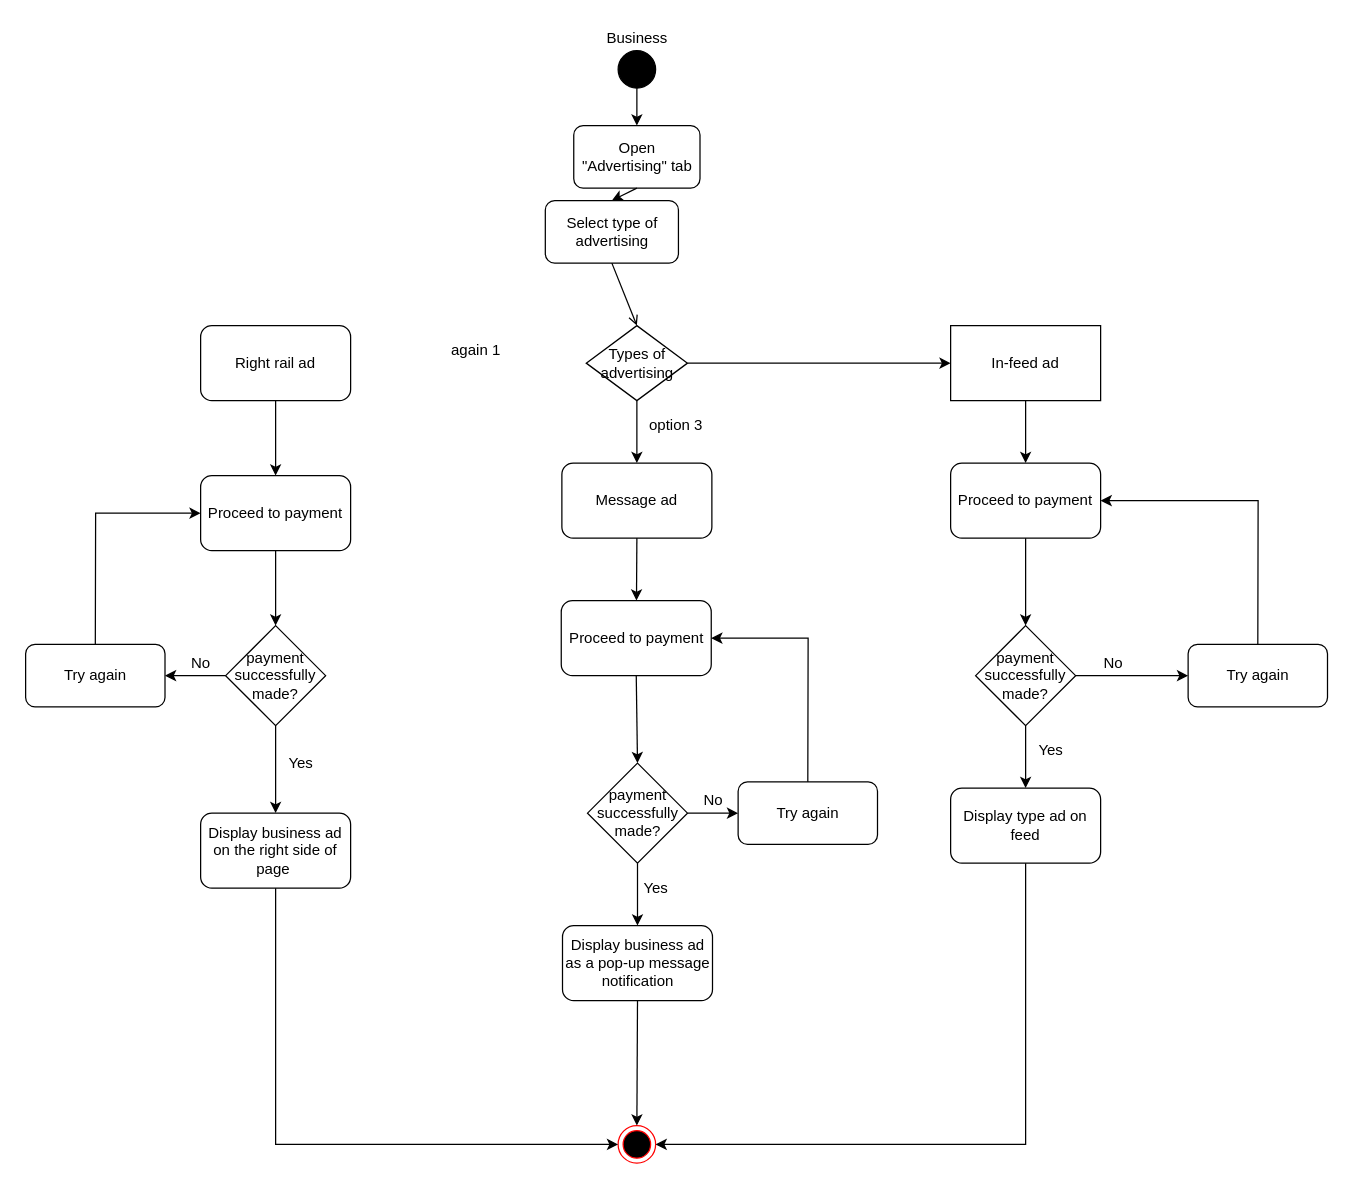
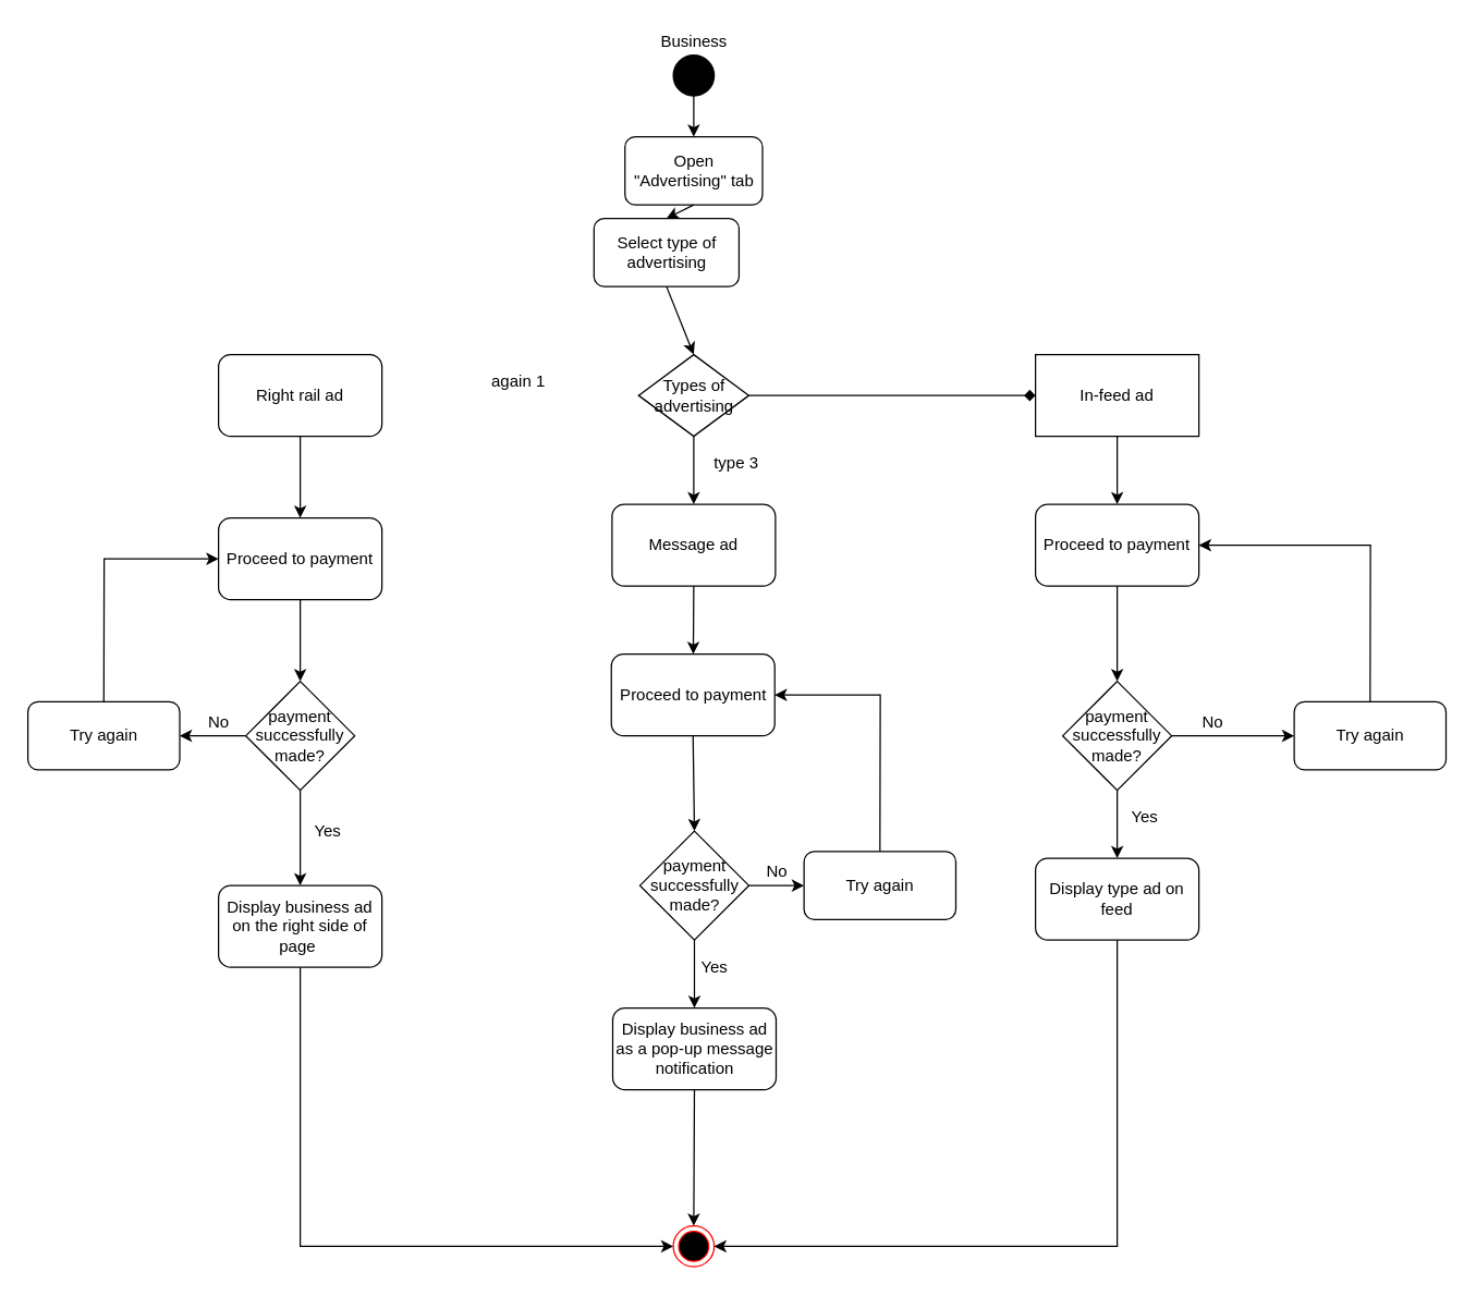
  <mxCell id="0" />
  <mxCell id="1" parent="0" />
  <mxCell id="2" value="" style="ellipse;shape=doubleEllipse;html=1;dashed=0;whitespace=wrap;aspect=fixed;fillColor=#000000;" parent="1" vertex="1"><mxGeometry x="494" y="40" width="30" height="30" as="geometry" /></mxCell>
  <mxCell id="3" value="" style="endArrow=classic;html=1;rounded=0;exitX=0.5;exitY=1;exitDx=0;exitDy=0;entryX=0.5;entryY=0;entryDx=0;entryDy=0;" parent="1" source="2" target="4" edge="1"><mxGeometry width="50" height="50" relative="1" as="geometry"><mxPoint x="500" y="260" as="sourcePoint" /><mxPoint x="509" y="110" as="targetPoint" /></mxGeometry></mxCell>
  <mxCell id="4" value="Open&lt;br&gt;&quot;Advertising&quot; tab" style="rounded=1;whiteSpace=wrap;html=1;fillColor=#FFFFFF;" parent="1" vertex="1"><mxGeometry x="458.5" y="100" width="101" height="50" as="geometry" /></mxCell>
  <mxCell id="5" value="" style="endArrow=classic;html=1;rounded=0;exitX=0.5;exitY=1;exitDx=0;exitDy=0;entryX=0.5;entryY=0;entryDx=0;entryDy=0;" parent="1" source="4" target="6" edge="1"><mxGeometry width="50" height="50" relative="1" as="geometry"><mxPoint x="500" y="250" as="sourcePoint" /><mxPoint x="509" y="200" as="targetPoint" /></mxGeometry></mxCell>
  <mxCell id="6" value="Select type of advertising" style="rounded=1;whiteSpace=wrap;html=1;fillColor=#FFFFFF;" parent="1" vertex="1"><mxGeometry x="435.75" y="160" width="106.5" height="50" as="geometry" /></mxCell>
  <mxCell id="7" value="Types of&lt;br&gt;advertising" style="rhombus;whiteSpace=wrap;html=1;fillColor=#FFFFFF;" parent="1" vertex="1"><mxGeometry x="468.5" y="260" width="81" height="60" as="geometry" /></mxCell>
- <mxCell id="8" value="" style="endArrow=open;html=1;rounded=0;exitX=0.5;exitY=1;exitDx=0;exitDy=0;entryX=0.5;entryY=0;entryDx=0;entryDy=0;" parent="1" source="6" target="7" edge="1"><mxGeometry width="50" height="50" relative="1" as="geometry"><mxPoint x="500" y="240" as="sourcePoint" /><mxPoint x="550" y="190" as="targetPoint" /></mxGeometry></mxCell>
- <mxCell id="9" value="" style="endArrow=classic;html=1;rounded=0;exitX=1;exitY=0.5;exitDx=0;exitDy=0;entryX=0;entryY=0.5;entryDx=0;entryDy=0;" parent="1" source="7" target="11" edge="1"><mxGeometry width="50" height="50" relative="1" as="geometry"><mxPoint x="500" y="240" as="sourcePoint" /><mxPoint x="600" y="290" as="targetPoint" /></mxGeometry></mxCell>
+ <mxCell id="8" value="" style="endArrow=classic;html=1;rounded=0;exitX=0.5;exitY=1;exitDx=0;exitDy=0;entryX=0.5;entryY=0;entryDx=0;entryDy=0;" parent="1" source="6" target="7" edge="1"><mxGeometry width="50" height="50" relative="1" as="geometry"><mxPoint x="500" y="240" as="sourcePoint" /><mxPoint x="550" y="190" as="targetPoint" /></mxGeometry></mxCell>
+ <mxCell id="9" value="" style="endArrow=diamond;html=1;rounded=0;exitX=1;exitY=0.5;exitDx=0;exitDy=0;entryX=0;entryY=0.5;entryDx=0;entryDy=0;" parent="1" source="7" target="11" edge="1"><mxGeometry width="50" height="50" relative="1" as="geometry"><mxPoint x="500" y="240" as="sourcePoint" /><mxPoint x="600" y="290" as="targetPoint" /></mxGeometry></mxCell>
  <mxCell id="10" value="" style="endArrow=classic;html=1;rounded=0;exitX=0.5;exitY=1;exitDx=0;exitDy=0;entryX=0.5;entryY=0;entryDx=0;entryDy=0;" parent="1" source="7" target="12" edge="1"><mxGeometry width="50" height="50" relative="1" as="geometry"><mxPoint x="500" y="240" as="sourcePoint" /><mxPoint x="509" y="370" as="targetPoint" /></mxGeometry></mxCell>
  <mxCell id="11" value="In-feed ad" style="whiteSpace=wrap;html=1;fillColor=#FFFFFF;rounded=0;" parent="1" vertex="1"><mxGeometry x="760" y="260" width="120" height="60" as="geometry" /></mxCell>
  <mxCell id="12" value="Message ad" style="rounded=1;whiteSpace=wrap;html=1;fillColor=#FFFFFF;" parent="1" vertex="1"><mxGeometry x="449" y="370" width="120" height="60" as="geometry" /></mxCell>
  <mxCell id="13" value="" style="ellipse;html=1;shape=endState;fillColor=#000000;strokeColor=#ff0000;" parent="1" vertex="1"><mxGeometry x="494" y="900" width="30" height="30" as="geometry" /></mxCell>
  <mxCell id="14" value="Right rail ad" style="rounded=1;whiteSpace=wrap;html=1;" parent="1" vertex="1"><mxGeometry x="160" y="260" width="120" height="60" as="geometry" /></mxCell>
  <mxCell id="15" value="Proceed to payment" style="rounded=1;whiteSpace=wrap;html=1;fillColor=#FFFFFF;" parent="1" vertex="1"><mxGeometry x="160" y="380" width="120" height="60" as="geometry" /></mxCell>
  <mxCell id="16" value="payment successfully&lt;br&gt;made?" style="rhombus;whiteSpace=wrap;html=1;" parent="1" vertex="1"><mxGeometry x="180" y="500" width="80" height="80" as="geometry" /></mxCell>
  <mxCell id="17" value="Display business ad on the right side of page&amp;nbsp;" style="rounded=1;whiteSpace=wrap;html=1;fillColor=#FFFFFF;" parent="1" vertex="1"><mxGeometry x="160" y="650" width="120" height="60" as="geometry" /></mxCell>
  <mxCell id="18" value="Business" style="text;html=1;align=center;verticalAlign=middle;resizable=0;points=[];autosize=1;strokeColor=none;fillColor=none;" parent="1" vertex="1"><mxGeometry x="478.5" y="20" width="60" height="20" as="geometry" /></mxCell>
  <mxCell id="19" value="" style="endArrow=classic;html=1;rounded=0;exitX=0.5;exitY=1;exitDx=0;exitDy=0;entryX=0.5;entryY=0;entryDx=0;entryDy=0;" parent="1" source="14" target="15" edge="1"><mxGeometry width="50" height="50" relative="1" as="geometry"><mxPoint x="500" y="500" as="sourcePoint" /><mxPoint x="550" y="450" as="targetPoint" /></mxGeometry></mxCell>
  <mxCell id="20" value="" style="endArrow=classic;html=1;rounded=0;exitX=0.5;exitY=1;exitDx=0;exitDy=0;entryX=0.5;entryY=0;entryDx=0;entryDy=0;" parent="1" source="15" target="16" edge="1"><mxGeometry width="50" height="50" relative="1" as="geometry"><mxPoint x="500" y="500" as="sourcePoint" /><mxPoint x="550" y="450" as="targetPoint" /></mxGeometry></mxCell>
  <mxCell id="21" value="Display business ad as a pop-up message notification" style="rounded=1;whiteSpace=wrap;html=1;fillColor=#FFFFFF;" parent="1" vertex="1"><mxGeometry x="449.5" y="740" width="120" height="60" as="geometry" /></mxCell>
  <mxCell id="22" value="Display type ad on feed" style="rounded=1;whiteSpace=wrap;html=1;fillColor=#FFFFFF;" parent="1" vertex="1"><mxGeometry x="760" y="630" width="120" height="60" as="geometry" /></mxCell>
  <mxCell id="23" value="" style="endArrow=classic;html=1;rounded=0;exitX=0.5;exitY=1;exitDx=0;exitDy=0;entryX=0.5;entryY=0;entryDx=0;entryDy=0;" parent="1" source="16" target="17" edge="1"><mxGeometry width="50" height="50" relative="1" as="geometry"><mxPoint x="500" y="580" as="sourcePoint" /><mxPoint x="550" y="530" as="targetPoint" /></mxGeometry></mxCell>
  <mxCell id="24" value="payment successfully&lt;br&gt;made?" style="rhombus;whiteSpace=wrap;html=1;" parent="1" vertex="1"><mxGeometry x="780" y="500" width="80" height="80" as="geometry" /></mxCell>
  <mxCell id="25" value="payment successfully&lt;br&gt;made?" style="rhombus;whiteSpace=wrap;html=1;" parent="1" vertex="1"><mxGeometry x="469.5" y="610" width="80" height="80" as="geometry" /></mxCell>
  <mxCell id="26" value="Proceed to payment" style="rounded=1;whiteSpace=wrap;html=1;fillColor=#FFFFFF;" parent="1" vertex="1"><mxGeometry x="760" y="370" width="120" height="60" as="geometry" /></mxCell>
  <mxCell id="27" value="Proceed to payment" style="rounded=1;whiteSpace=wrap;html=1;fillColor=#FFFFFF;" parent="1" vertex="1"><mxGeometry x="448.5" y="480" width="120" height="60" as="geometry" /></mxCell>
  <mxCell id="28" value="" style="endArrow=classic;html=1;rounded=0;exitX=0.5;exitY=1;exitDx=0;exitDy=0;" parent="1" source="12" target="27" edge="1"><mxGeometry width="50" height="50" relative="1" as="geometry"><mxPoint x="500" y="520" as="sourcePoint" /><mxPoint x="550" y="470" as="targetPoint" /></mxGeometry></mxCell>
  <mxCell id="29" value="" style="endArrow=classic;html=1;rounded=0;exitX=0.5;exitY=1;exitDx=0;exitDy=0;entryX=0.5;entryY=0;entryDx=0;entryDy=0;" parent="1" source="11" target="26" edge="1"><mxGeometry width="50" height="50" relative="1" as="geometry"><mxPoint x="500" y="520" as="sourcePoint" /><mxPoint x="550" y="470" as="targetPoint" /></mxGeometry></mxCell>
  <mxCell id="30" value="" style="endArrow=classic;html=1;rounded=0;exitX=0.5;exitY=1;exitDx=0;exitDy=0;entryX=0.5;entryY=0;entryDx=0;entryDy=0;" parent="1" source="27" target="25" edge="1"><mxGeometry width="50" height="50" relative="1" as="geometry"><mxPoint x="500" y="600" as="sourcePoint" /><mxPoint x="550" y="550" as="targetPoint" /></mxGeometry></mxCell>
  <mxCell id="31" value="" style="endArrow=classic;html=1;rounded=0;exitX=0.5;exitY=1;exitDx=0;exitDy=0;" parent="1" source="26" target="24" edge="1"><mxGeometry width="50" height="50" relative="1" as="geometry"><mxPoint x="500" y="600" as="sourcePoint" /><mxPoint x="550" y="550" as="targetPoint" /></mxGeometry></mxCell>
  <mxCell id="32" value="" style="endArrow=classic;html=1;rounded=0;exitX=0.5;exitY=1;exitDx=0;exitDy=0;entryX=0.5;entryY=0;entryDx=0;entryDy=0;" parent="1" source="24" target="22" edge="1"><mxGeometry width="50" height="50" relative="1" as="geometry"><mxPoint x="500" y="600" as="sourcePoint" /><mxPoint x="550" y="550" as="targetPoint" /></mxGeometry></mxCell>
  <mxCell id="33" value="" style="endArrow=classic;html=1;rounded=0;exitX=0.5;exitY=1;exitDx=0;exitDy=0;" parent="1" source="25" target="21" edge="1"><mxGeometry width="50" height="50" relative="1" as="geometry"><mxPoint x="500" y="710" as="sourcePoint" /><mxPoint x="550" y="660" as="targetPoint" /></mxGeometry></mxCell>
  <mxCell id="34" value="" style="endArrow=classic;html=1;rounded=0;exitX=0.5;exitY=1;exitDx=0;exitDy=0;entryX=0;entryY=0.5;entryDx=0;entryDy=0;" parent="1" source="17" target="13" edge="1"><mxGeometry width="50" height="50" relative="1" as="geometry"><mxPoint x="500" y="520" as="sourcePoint" /><mxPoint x="550" y="470" as="targetPoint" /><Array as="points"><mxPoint x="220" y="915" /></Array></mxGeometry></mxCell>
  <mxCell id="35" value="" style="endArrow=classic;html=1;rounded=0;exitX=0.5;exitY=1;exitDx=0;exitDy=0;entryX=0.5;entryY=0;entryDx=0;entryDy=0;" parent="1" source="21" target="13" edge="1"><mxGeometry width="50" height="50" relative="1" as="geometry"><mxPoint x="500" y="850" as="sourcePoint" /><mxPoint x="550" y="800" as="targetPoint" /></mxGeometry></mxCell>
  <mxCell id="36" value="" style="endArrow=classic;html=1;rounded=0;exitX=0.5;exitY=1;exitDx=0;exitDy=0;entryX=1;entryY=0.5;entryDx=0;entryDy=0;" parent="1" source="22" target="13" edge="1"><mxGeometry width="50" height="50" relative="1" as="geometry"><mxPoint x="500" y="850" as="sourcePoint" /><mxPoint x="550" y="800" as="targetPoint" /><Array as="points"><mxPoint x="820" y="915" /></Array></mxGeometry></mxCell>
  <mxCell id="37" value="Try again" style="rounded=1;whiteSpace=wrap;html=1;fillColor=#FFFFFF;" parent="1" vertex="1"><mxGeometry x="20" y="515" width="111.5" height="50" as="geometry" /></mxCell>
  <mxCell id="38" value="Try again" style="rounded=1;whiteSpace=wrap;html=1;fillColor=#FFFFFF;" parent="1" vertex="1"><mxGeometry x="950" y="515" width="111.5" height="50" as="geometry" /></mxCell>
  <mxCell id="39" value="Try again" style="rounded=1;whiteSpace=wrap;html=1;fillColor=#FFFFFF;" parent="1" vertex="1"><mxGeometry x="590" y="625" width="111.5" height="50" as="geometry" /></mxCell>
  <mxCell id="40" value="" style="endArrow=classic;html=1;rounded=0;exitX=1;exitY=0.5;exitDx=0;exitDy=0;entryX=0;entryY=0.5;entryDx=0;entryDy=0;" parent="1" source="25" target="39" edge="1"><mxGeometry width="50" height="50" relative="1" as="geometry"><mxPoint x="700" y="740" as="sourcePoint" /><mxPoint x="750" y="690" as="targetPoint" /></mxGeometry></mxCell>
  <mxCell id="41" value="" style="endArrow=classic;html=1;rounded=0;exitX=0.5;exitY=0;exitDx=0;exitDy=0;entryX=1;entryY=0.5;entryDx=0;entryDy=0;" parent="1" source="39" target="27" edge="1"><mxGeometry width="50" height="50" relative="1" as="geometry"><mxPoint x="700" y="740" as="sourcePoint" /><mxPoint x="750" y="690" as="targetPoint" /><Array as="points"><mxPoint x="646" y="510" /></Array></mxGeometry></mxCell>
  <mxCell id="42" value="" style="endArrow=classic;html=1;rounded=0;exitX=1;exitY=0.5;exitDx=0;exitDy=0;entryX=0;entryY=0.5;entryDx=0;entryDy=0;" parent="1" source="24" target="38" edge="1"><mxGeometry width="50" height="50" relative="1" as="geometry"><mxPoint x="700" y="740" as="sourcePoint" /><mxPoint x="750" y="690" as="targetPoint" /></mxGeometry></mxCell>
  <mxCell id="43" value="" style="endArrow=classic;html=1;rounded=0;exitX=0.5;exitY=0;exitDx=0;exitDy=0;entryX=1;entryY=0.5;entryDx=0;entryDy=0;" parent="1" source="38" target="26" edge="1"><mxGeometry width="50" height="50" relative="1" as="geometry"><mxPoint x="700" y="610" as="sourcePoint" /><mxPoint x="750" y="560" as="targetPoint" /><Array as="points"><mxPoint x="1006" y="400" /></Array></mxGeometry></mxCell>
  <mxCell id="44" value="" style="endArrow=classic;html=1;rounded=0;exitX=0;exitY=0.5;exitDx=0;exitDy=0;entryX=1;entryY=0.5;entryDx=0;entryDy=0;" parent="1" source="16" target="37" edge="1"><mxGeometry width="50" height="50" relative="1" as="geometry"><mxPoint x="210" y="610" as="sourcePoint" /><mxPoint x="260" y="560" as="targetPoint" /></mxGeometry></mxCell>
  <mxCell id="45" value="" style="endArrow=classic;html=1;rounded=0;exitX=0.5;exitY=0;exitDx=0;exitDy=0;entryX=0;entryY=0.5;entryDx=0;entryDy=0;" parent="1" source="37" target="15" edge="1"><mxGeometry width="50" height="50" relative="1" as="geometry"><mxPoint x="210" y="610" as="sourcePoint" /><mxPoint x="260" y="560" as="targetPoint" /><Array as="points"><mxPoint x="76" y="410" /></Array></mxGeometry></mxCell>
  <mxCell id="46" value="again 1" style="text;html=1;align=center;verticalAlign=middle;resizable=0;points=[];autosize=1;strokeColor=none;fillColor=none;" parent="1" vertex="1"><mxGeometry x="350" y="270" width="60" height="20" as="geometry" /></mxCell>
- <mxCell id="47" value="option 3" style="text;html=1;align=center;verticalAlign=middle;resizable=0;points=[];autosize=1;strokeColor=none;fillColor=none;" parent="1" vertex="1"><mxGeometry x="509.5" y="330" width="60" height="20" as="geometry" /></mxCell>
+ <mxCell id="47" value="type 3" style="text;html=1;align=center;verticalAlign=middle;resizable=0;points=[];autosize=1;strokeColor=none;fillColor=none;" parent="1" vertex="1"><mxGeometry x="509.5" y="330" width="60" height="20" as="geometry" /></mxCell>
  <mxCell id="48" value="No" style="text;html=1;align=center;verticalAlign=middle;resizable=0;points=[];autosize=1;strokeColor=none;fillColor=none;" parent="1" vertex="1"><mxGeometry x="145" y="520" width="30" height="20" as="geometry" /></mxCell>
  <mxCell id="49" value="Yes" style="text;html=1;align=center;verticalAlign=middle;resizable=0;points=[];autosize=1;strokeColor=none;fillColor=none;" parent="1" vertex="1"><mxGeometry x="220" y="600" width="40" height="20" as="geometry" /></mxCell>
  <mxCell id="50" value="No" style="text;html=1;align=center;verticalAlign=middle;resizable=0;points=[];autosize=1;strokeColor=none;fillColor=none;" parent="1" vertex="1"><mxGeometry x="555" y="630" width="30" height="20" as="geometry" /></mxCell>
  <mxCell id="51" value="Yes" style="text;html=1;align=center;verticalAlign=middle;resizable=0;points=[];autosize=1;strokeColor=none;fillColor=none;" parent="1" vertex="1"><mxGeometry x="504" y="700" width="40" height="20" as="geometry" /></mxCell>
  <mxCell id="52" value="No" style="text;html=1;align=center;verticalAlign=middle;resizable=0;points=[];autosize=1;strokeColor=none;fillColor=none;" parent="1" vertex="1"><mxGeometry x="875" y="520" width="30" height="20" as="geometry" /></mxCell>
  <mxCell id="53" value="Yes" style="text;html=1;align=center;verticalAlign=middle;resizable=0;points=[];autosize=1;strokeColor=none;fillColor=none;" parent="1" vertex="1"><mxGeometry x="820" y="590" width="40" height="20" as="geometry" /></mxCell>
